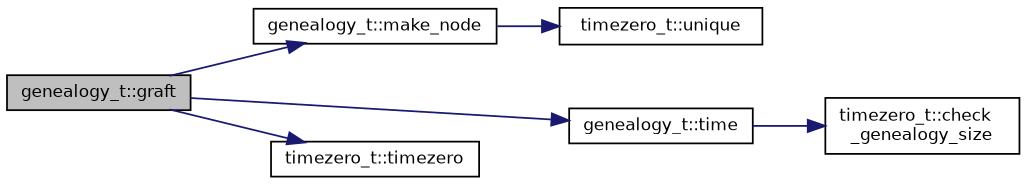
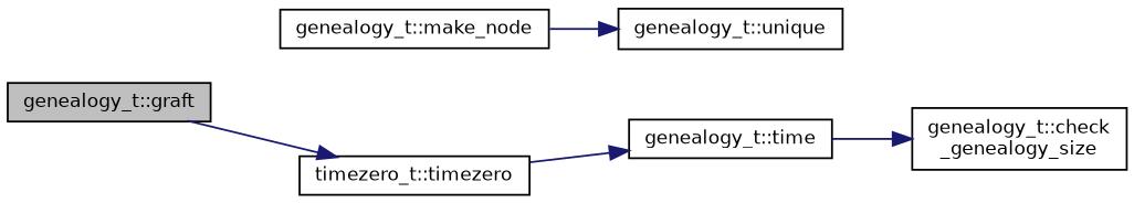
  digraph {
    rankdir=LR
    node [color=black fillcolor=white fontname=Helvetica fontsize=10 shape=record style=filled]
    edge [color=midnightblue fontname=Helvetica fontsize=10 labelfontname=Helvetica labelfontsize=10 style=solid]
    n1 [fillcolor=grey75 fontcolor=black height=0.2 label="genealogy_t::graft" width=0.4]
    n2 [height=0.2 label="genealogy_t::make_node" width=0.4]
    n3 [height=0.2 label="genealogy_t::time" width=0.4]
    n4 [height=0.2 label="timezero_t::timezero" width=0.4]
-   n5 [height=0.2 label="timezero_t::unique" width=0.4]
-   n6 [height=0.2 label="timezero_t::check\l_genealogy_size" width=0.4]
-   n1 -> n2
-   n1 -> n3
+   n5 [height=0.2 label="genealogy_t::unique" width=0.4]
+   n6 [height=0.2 label="genealogy_t::check\l_genealogy_size" width=0.4]
+   n4 -> n3
    n1 -> n4
    n2 -> n5
    n3 -> n6
  }
